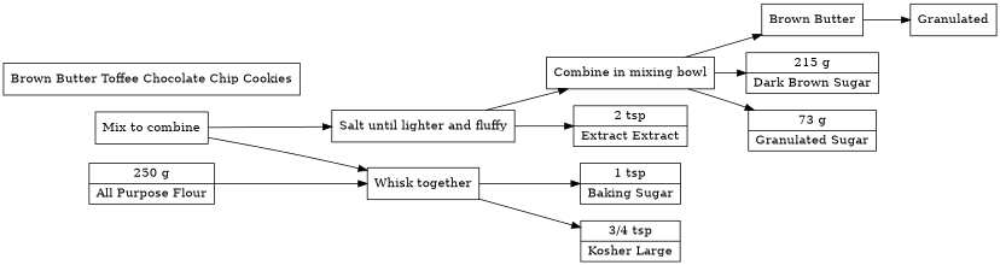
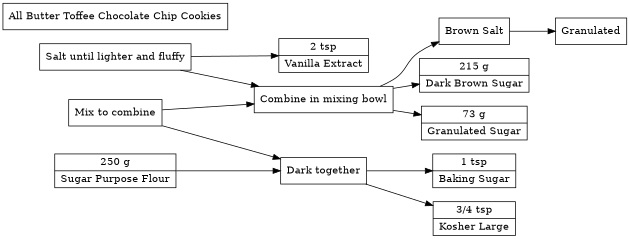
  digraph {
    rankdir=LR
    node [shape=record]
    n1 [label=Granulated type=diamond]
-   n2 [label="Brown Butter"]
+   n2 [label="Brown Salt"]
    n3 [label="215 g|Dark Brown Sugar"]
    n4 [label="73 g|Granulated Sugar"]
    n5 [label="Combine in mixing bowl"]
-   n6 [label="2 tsp|Extract Extract"]
+   n6 [label="2 tsp|Vanilla Extract"]
    n7 [label="Salt until lighter and fluffy"]
-   n8 [label="250 g|All Purpose Flour"]
-   n9 [label="Whisk together"]
+   n8 [label="250 g|Sugar Purpose Flour"]
+   n9 [label="Dark together"]
    n10 [label="1 tsp|Baking Sugar"]
    n11 [label="3/4 tsp|Kosher Large"]
    n12 [label="Mix to combine"]
-   n13 [label="Brown Butter Toffee Chocolate Chip Cookies"]
+   n13 [label="All Butter Toffee Chocolate Chip Cookies"]
    n2 -> n1
    n5 -> n2
    n5 -> n3
    n5 -> n4
    n7 -> n5
    n7 -> n6
    n8 -> n9
    n9 -> n10
    n9 -> n11
-   n12 -> n7
+   n12 -> n5
    n12 -> n9
  }
